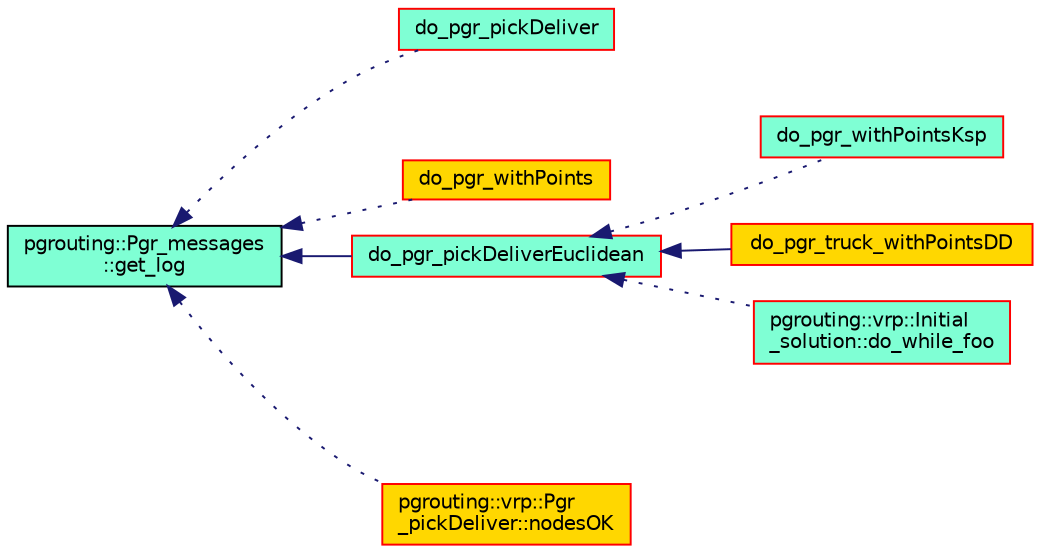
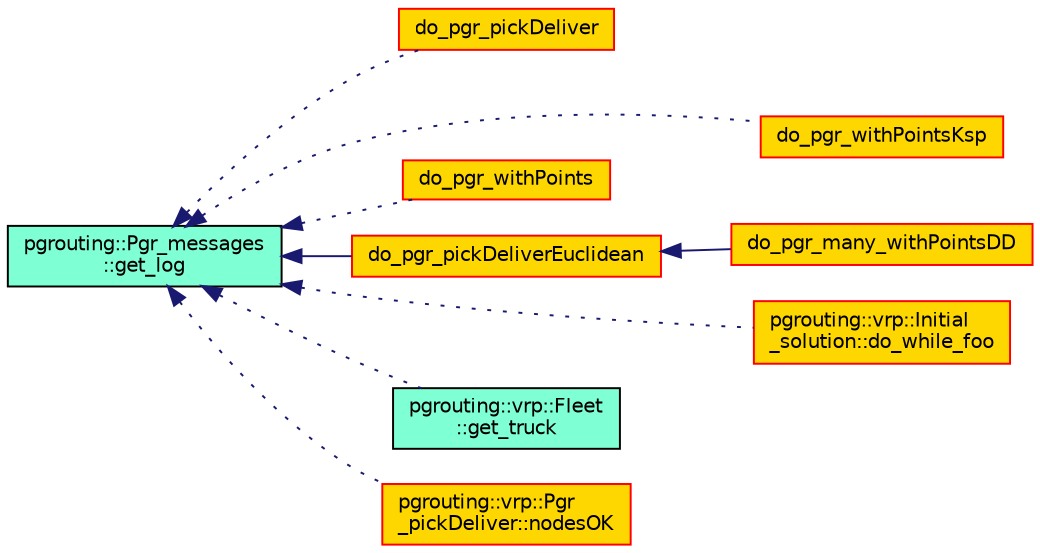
  digraph {
    rankdir=LR
    node [color=red fillcolor=aquamarine fontname=Helvetica fontsize=10 shape=record style=filled]
    edge [color=midnightblue dir=back fontname=Helvetica fontsize=10 labelfontname=Helvetica labelfontsize=10 style=dotted]
    n1 [color=black fontcolor=black height=0.2 label="pgrouting::Pgr_messages\l::get_log" width=0.4]
-   n2 [height=0.2 label=do_pgr_pickDeliver width=0.4]
-   n3 [height=0.2 label=do_pgr_pickDeliverEuclidean width=0.4]
+   n2 [fillcolor=gold height=0.2 label=do_pgr_pickDeliver width=0.4]
+   n3 [fillcolor=gold height=0.2 label=do_pgr_pickDeliverEuclidean width=0.4]
    n4 [fillcolor=gold height=0.2 label=do_pgr_withPoints width=0.4]
-   n5 [height=0.2 label=do_pgr_withPointsKsp width=0.4]
-   n6 [height=0.2 label="pgrouting::vrp::Initial\l_solution::do_while_foo" width=0.4]
+   n5 [fillcolor=gold height=0.2 label=do_pgr_withPointsKsp width=0.4]
+   n6 [fillcolor=gold height=0.2 label="pgrouting::vrp::Initial\l_solution::do_while_foo" width=0.4]
+   n7 [color=black height=0.2 label="pgrouting::vrp::Fleet\l::get_truck" width=0.4]
    n8 [fillcolor=gold height=0.2 label="pgrouting::vrp::Pgr\l_pickDeliver::nodesOK" width=0.4]
-   n9 [fillcolor=gold height=0.2 label=do_pgr_truck_withPointsDD width=0.4]
+   n9 [fillcolor=gold height=0.2 label=do_pgr_many_withPointsDD width=0.4]
    n1 -> n2
    n1 -> n3 [style=solid]
    n1 -> n4
-   n3 -> n5
-   n3 -> n6
+   n1 -> n5
+   n1 -> n6
+   n1 -> n7
    n1 -> n8
    n3 -> n9 [style=solid]
  }
